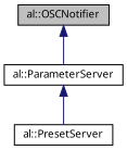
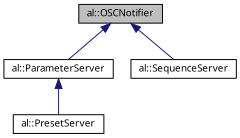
  digraph {
    node [color=black fontname="FreeSans.ttf" fontsize=10 shape=record]
    edge [color=midnightblue dir=back fontname="FreeSans.ttf" fontsize=10 labelfontname="FreeSans.ttf" labelfontsize=10 style=solid]
    n1 [fillcolor=grey75 fontcolor=black height=0.2 label="al::OSCNotifier" style=filled width=0.4]
    n2 [height=0.2 label="al::ParameterServer" width=0.4]
+   n3 [height=0.2 label="al::SequenceServer" width=0.4]
    n4 [height=0.2 label="al::PresetServer" width=0.4]
    n1 -> n2
+   n1 -> n3
    n2 -> n4
  }
